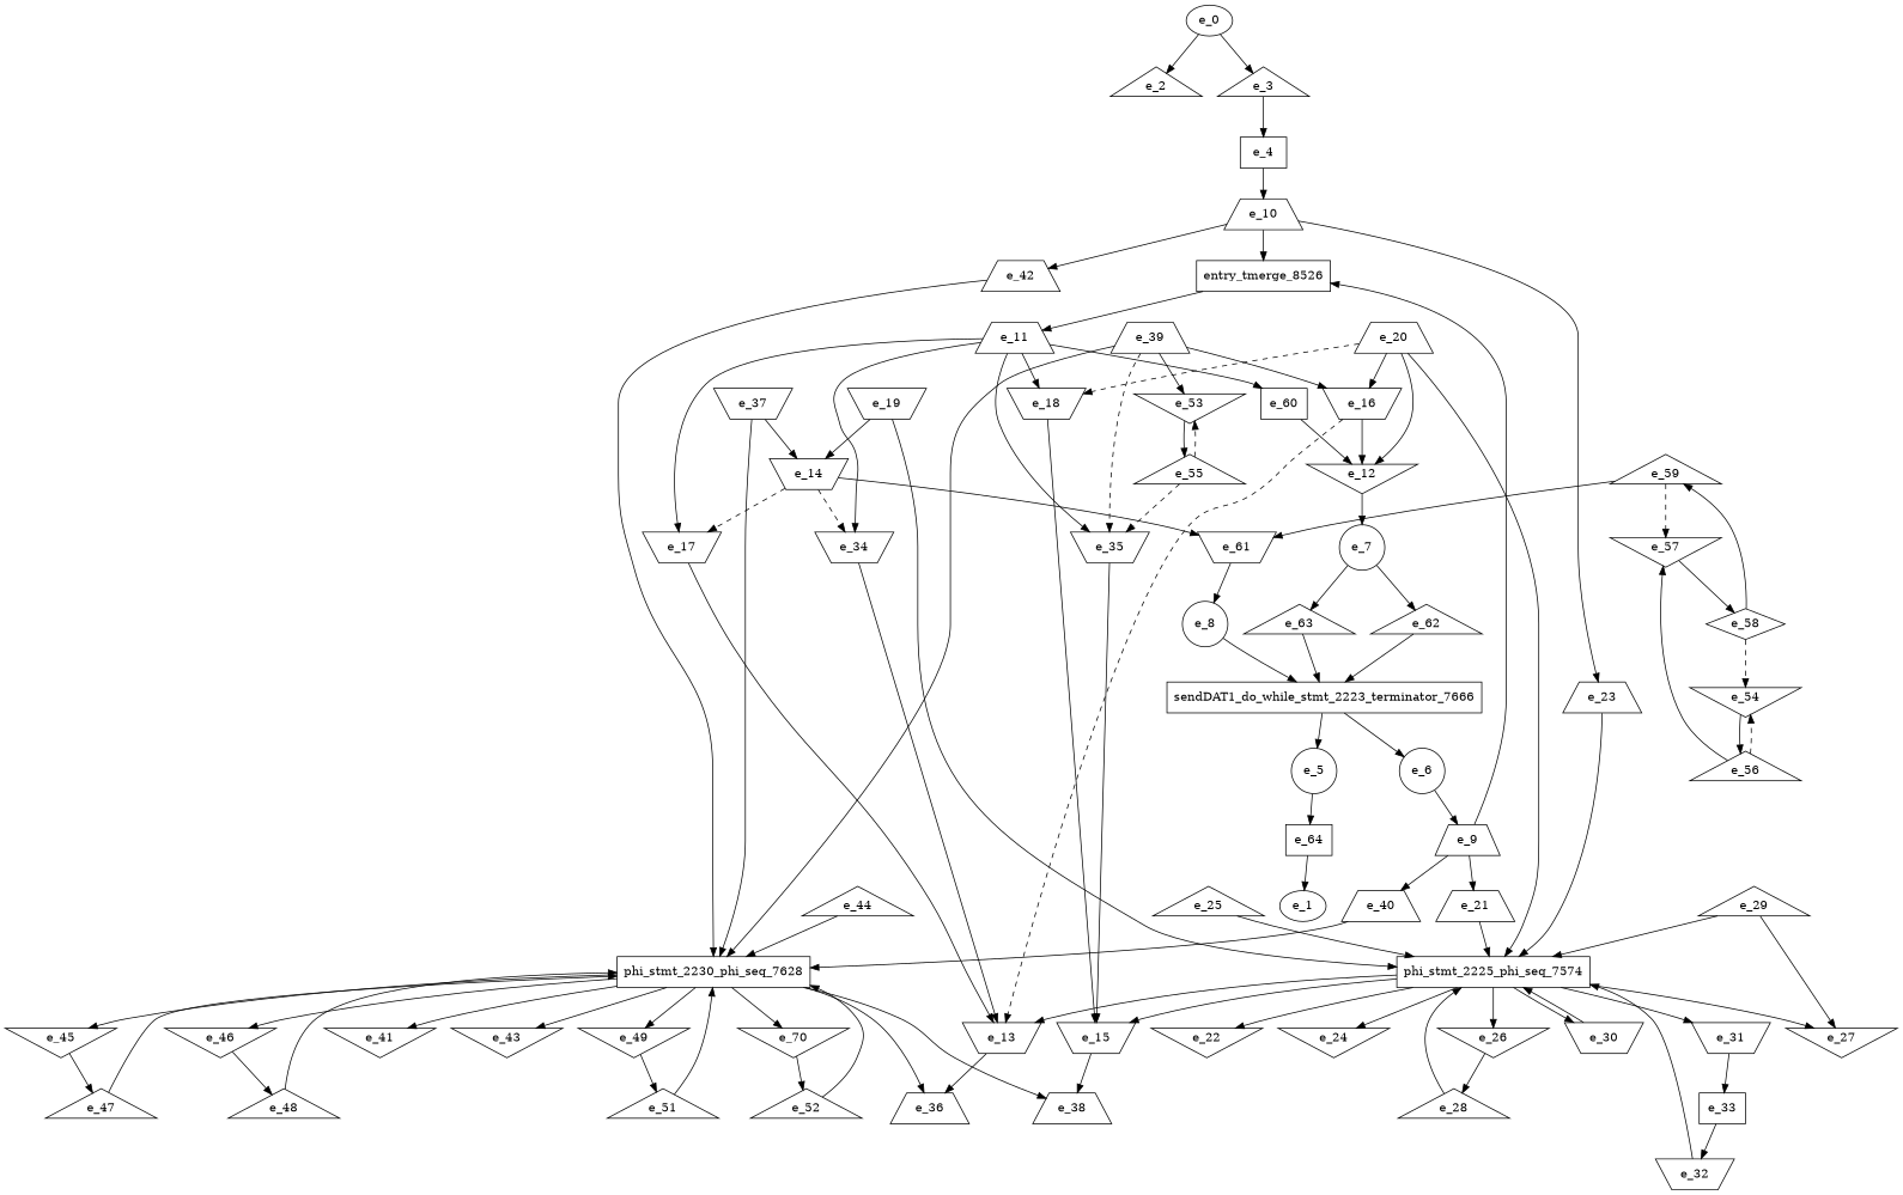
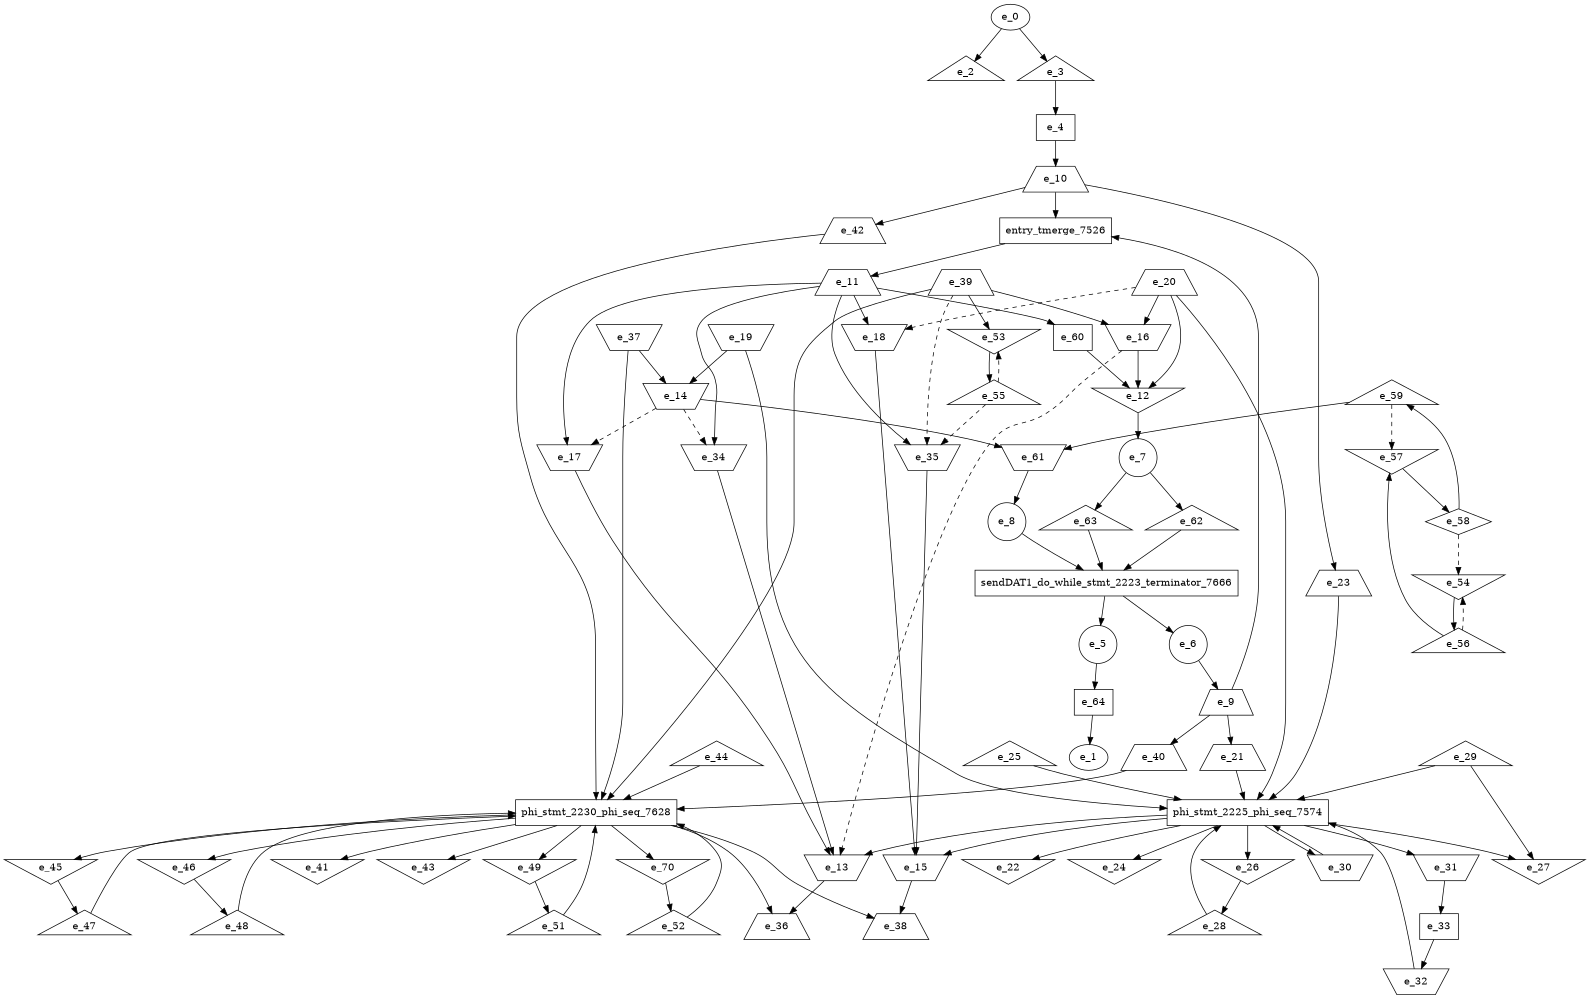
  digraph {
    node [shape=triangle]
    e_0 [shape=""]
    e_2
    e_3
    e_4 [shape=dot]
    e_10 [shape=trapezium]
-   entry_tmerge_7526 [shape=rectangle label=entry_tmerge_8526]
+   entry_tmerge_7526 [shape=rectangle]
    e_23 [shape=trapezium]
    e_42 [shape=trapezium]
    e_5 [shape=circle]
    e_64 [shape=dot]
    e_1 [shape=""]
    e_6 [shape=circle]
    e_9 [shape=trapezium]
    e_21 [shape=trapezium]
    e_40 [shape=trapezium]
    e_7 [shape=circle]
    e_62
    e_63
    sendDAT1_do_while_stmt_2223_terminator_7666 [shape=rectangle]
    e_8 [shape=circle]
    phi_stmt_2225_phi_seq_7574 [shape=rectangle]
    phi_stmt_2230_phi_seq_7628 [shape=rectangle]
    e_11 [shape=trapezium]
    e_17 [shape=invtrapezium]
    e_18 [shape=invtrapezium]
    e_34 [shape=invtrapezium]
    e_35 [shape=invtrapezium]
    e_60 [shape=dot]
    e_13 [shape=invtrapezium]
    e_15 [shape=invtrapezium]
    e_12 [shape=invtriangle]
    e_36 [shape=trapezium]
    e_14 [shape=invtrapezium]
    e_61 [shape=invtrapezium]
    e_38 [shape=trapezium]
    e_16 [shape=invtrapezium]
    e_19 [shape=invtrapezium]
    e_22 [shape=invtriangle]
    e_24 [shape=invtriangle]
    e_26 [shape=invtriangle]
    e_27 [shape=invtriangle]
    e_30 [shape=invtrapezium]
    e_31 [shape=invtrapezium]
    e_20 [shape=trapezium]
    e_25
    e_28
    e_29
    e_33 [shape=dot]
    e_32 [shape=invtrapezium]
    e_37 [shape=invtrapezium]
    e_41 [shape=invtriangle]
    e_43 [shape=invtriangle]
    e_45 [shape=invtriangle]
    e_46 [shape=invtriangle]
    e_49 [shape=invtriangle]
    n56 [label=e_70 shape=invtriangle]
    e_39 [shape=trapezium]
    e_53 [shape=invtriangle]
    e_55
    e_44
    e_47
    e_48
    e_51
    e_52
    e_54 [shape=invtriangle]
    e_56
    e_57 [shape=invtriangle]
    e_58 [shape=diamond]
    e_59
    e_0 -> e_2
    e_0 -> e_3
    e_3 -> e_4
    e_4 -> e_10
    e_10 -> entry_tmerge_7526
    e_10 -> e_23
    e_10 -> e_42
    entry_tmerge_7526 -> e_11
    e_23 -> phi_stmt_2225_phi_seq_7574
    e_42 -> phi_stmt_2230_phi_seq_7628
    e_5 -> e_64
    e_64 -> e_1
    e_6 -> e_9
    e_9 -> entry_tmerge_7526
    e_9 -> e_21
    e_9 -> e_40
    e_21 -> phi_stmt_2225_phi_seq_7574
    e_40 -> phi_stmt_2230_phi_seq_7628
    e_7 -> e_62
    e_7 -> e_63
    e_62 -> sendDAT1_do_while_stmt_2223_terminator_7666
    e_63 -> sendDAT1_do_while_stmt_2223_terminator_7666
    sendDAT1_do_while_stmt_2223_terminator_7666 -> e_5
    sendDAT1_do_while_stmt_2223_terminator_7666 -> e_6
    e_8 -> sendDAT1_do_while_stmt_2223_terminator_7666
    phi_stmt_2225_phi_seq_7574 -> e_13
    phi_stmt_2225_phi_seq_7574 -> e_15
    phi_stmt_2225_phi_seq_7574 -> e_22
    phi_stmt_2225_phi_seq_7574 -> e_24
    phi_stmt_2225_phi_seq_7574 -> e_26
    phi_stmt_2225_phi_seq_7574 -> e_27
    phi_stmt_2225_phi_seq_7574 -> e_30
    phi_stmt_2225_phi_seq_7574 -> e_31
    phi_stmt_2230_phi_seq_7628 -> e_36
    phi_stmt_2230_phi_seq_7628 -> e_38
    phi_stmt_2230_phi_seq_7628 -> e_41
    phi_stmt_2230_phi_seq_7628 -> e_43
    phi_stmt_2230_phi_seq_7628 -> e_45
    phi_stmt_2230_phi_seq_7628 -> e_46
    phi_stmt_2230_phi_seq_7628 -> e_49
    phi_stmt_2230_phi_seq_7628 -> n56
    e_11 -> e_17
    e_11 -> e_18
    e_11 -> e_34
    e_11 -> e_35
    e_11 -> e_60
    e_17 -> e_13
    e_18 -> e_15
    e_34 -> e_13
    e_35 -> e_15
    e_60 -> e_12
    e_13 -> e_36
    e_15 -> e_38
    e_12 -> e_7
    e_14 -> e_17 [style=dashed]
    e_14 -> e_34 [style=dashed]
    e_14 -> e_61
    e_61 -> e_8
    e_16 -> e_13 [style=dashed]
    e_16 -> e_12
    e_19 -> phi_stmt_2225_phi_seq_7574
    e_19 -> e_14
    e_26 -> e_28
    e_30 -> phi_stmt_2225_phi_seq_7574
    e_31 -> e_33
    e_20 -> phi_stmt_2225_phi_seq_7574
    e_20 -> e_18 [style=dashed]
    e_20 -> e_12
    e_20 -> e_16
    e_25 -> phi_stmt_2225_phi_seq_7574
    e_28 -> phi_stmt_2225_phi_seq_7574
    e_29 -> phi_stmt_2225_phi_seq_7574
    e_29 -> e_27
    e_33 -> e_32
    e_32 -> phi_stmt_2225_phi_seq_7574
    e_37 -> phi_stmt_2230_phi_seq_7628
    e_37 -> e_14
    e_45 -> e_47
    e_46 -> e_48
    e_49 -> e_51
    n56 -> e_52
    e_39 -> phi_stmt_2230_phi_seq_7628
    e_39 -> e_35 [style=dashed]
    e_39 -> e_16
    e_39 -> e_53
    e_53 -> e_55
    e_55 -> e_35 [style=dashed]
    e_55 -> e_53 [style=dashed]
    e_44 -> phi_stmt_2230_phi_seq_7628
    e_47 -> phi_stmt_2230_phi_seq_7628
    e_48 -> phi_stmt_2230_phi_seq_7628
    e_51 -> phi_stmt_2230_phi_seq_7628
    e_52 -> phi_stmt_2230_phi_seq_7628
    e_54 -> e_56
    e_56 -> e_54 [style=dashed]
    e_56 -> e_57
    e_57 -> e_58
    e_58 -> e_54 [style=dashed]
    e_58 -> e_59
    e_59 -> e_61
    e_59 -> e_57 [style=dashed]
  }
